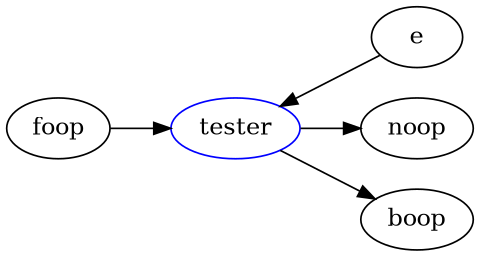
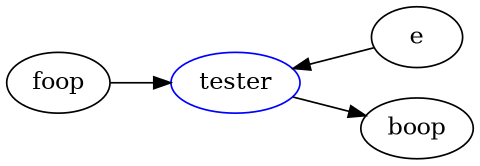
  digraph {
    fontsize=10
    rankdir=LR
    e
    tester [color=blue]
-   noop
    boop
    foop
    subgraph sub_1 {
      rank=max
      e
    }
    e -> tester [shape=arrow]
-   tester -> noop
    tester -> boop
    foop -> tester
  }
